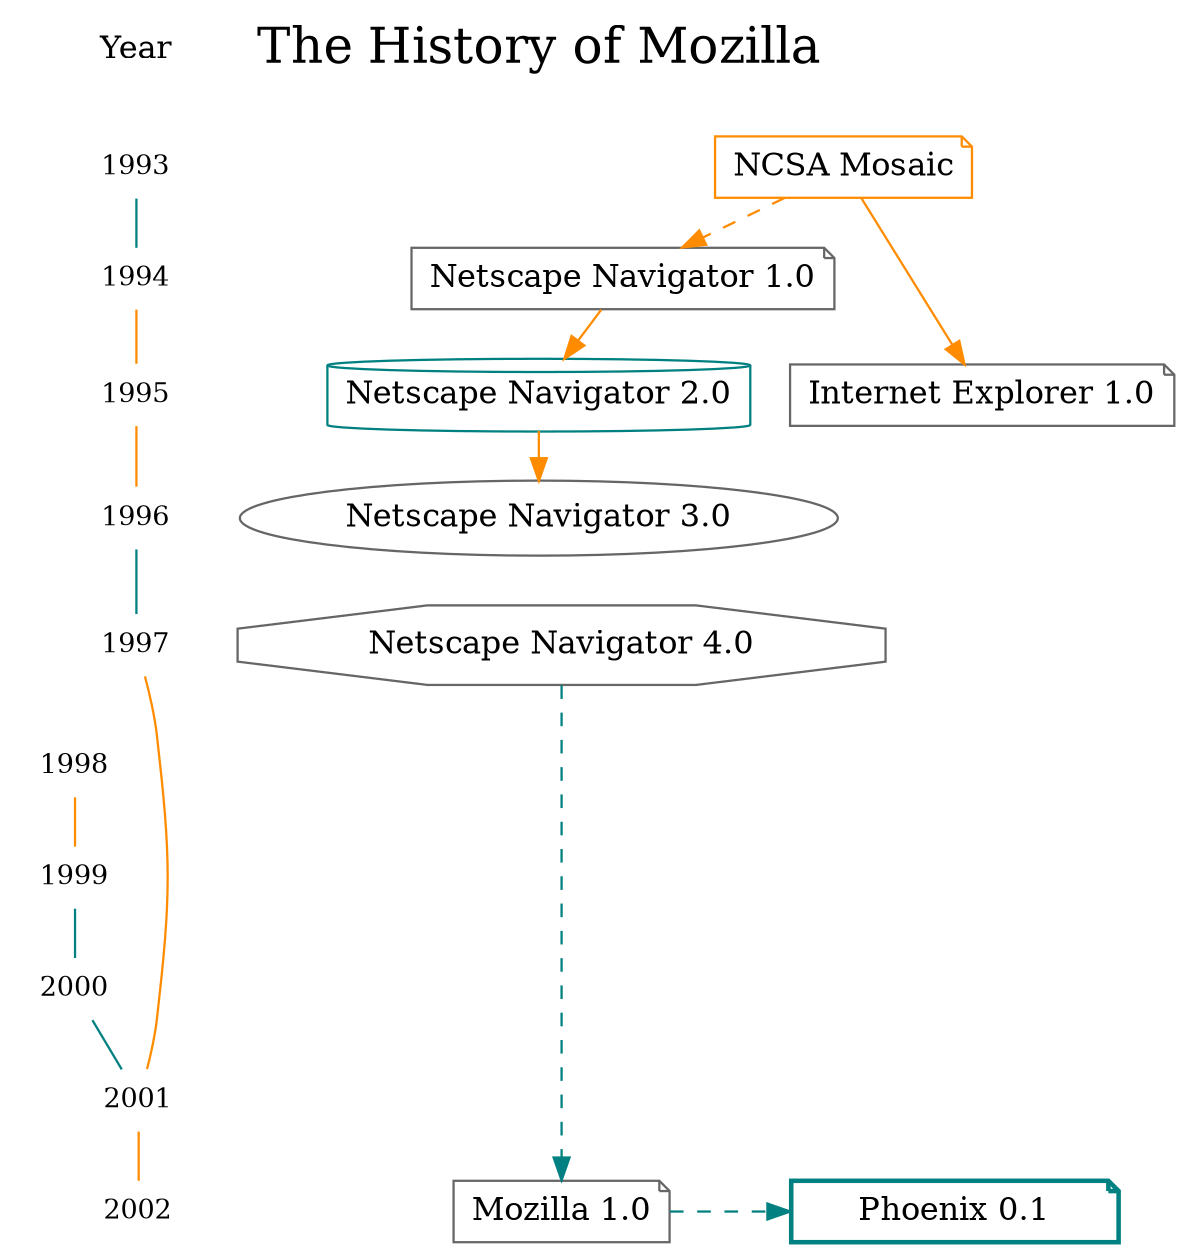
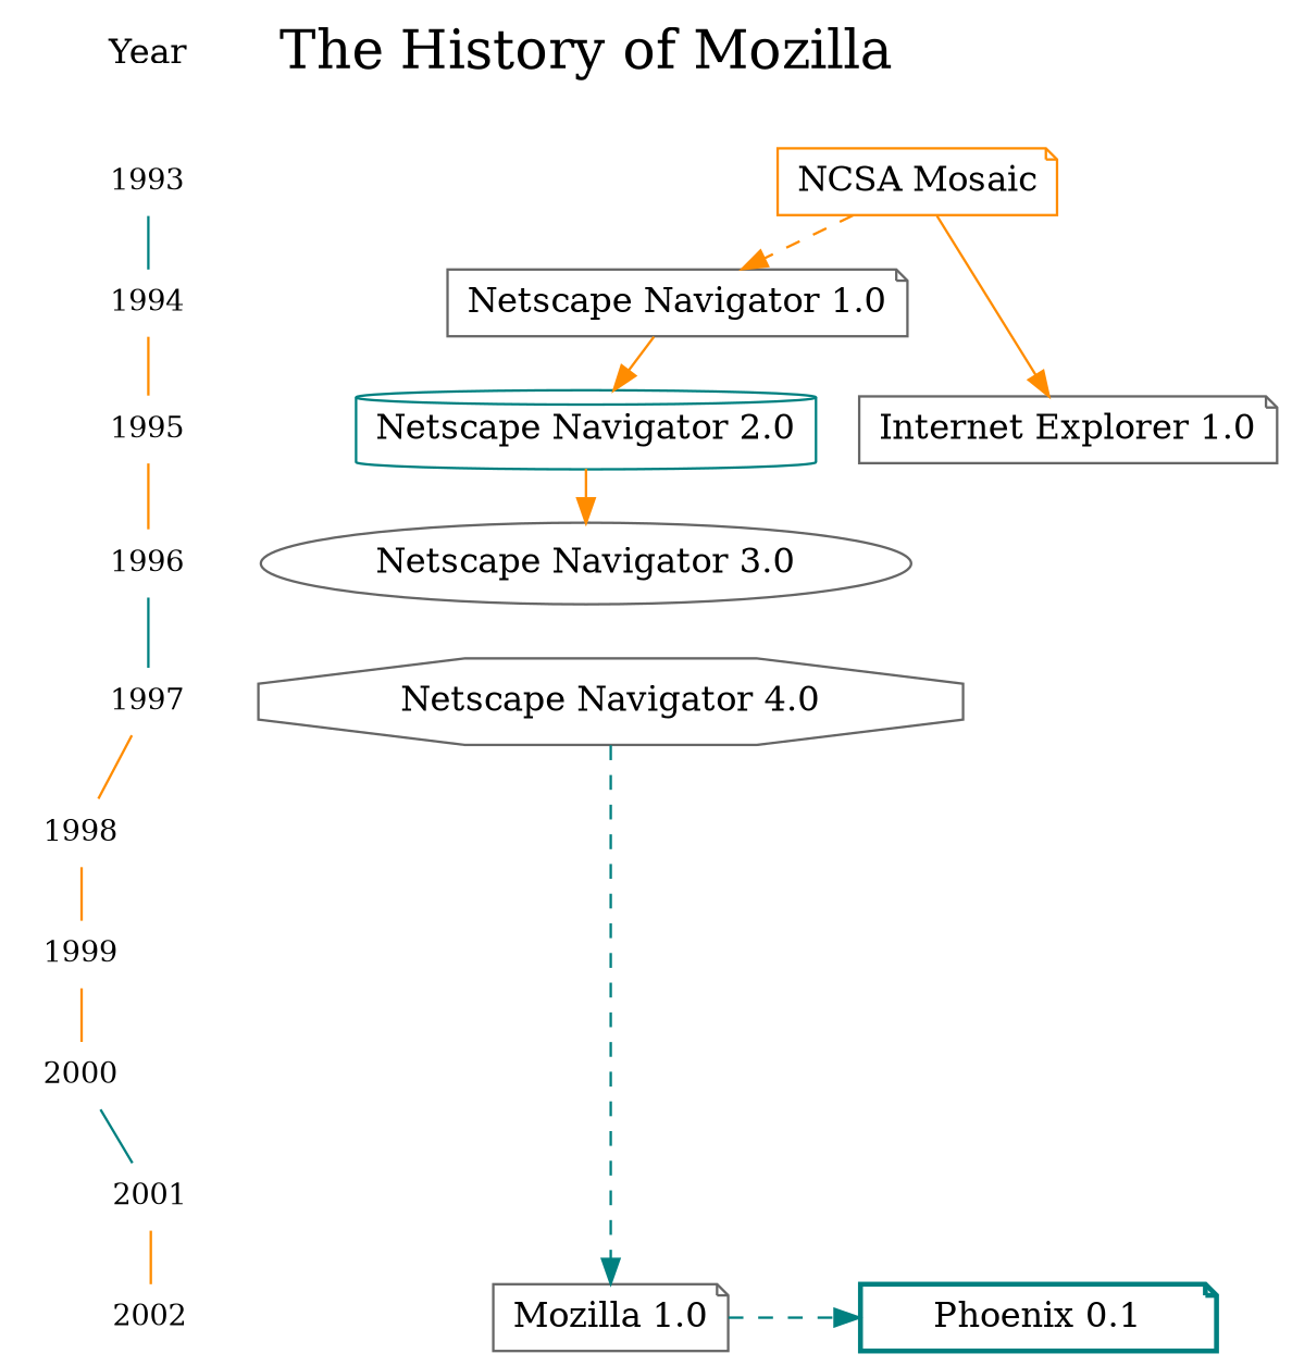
  digraph {
    ranksep=0.3
    node [color=darkorange shape=plaintext fontsize=12]
    edge [color=darkorange arrowhead=none]
    Year [height=0.375 fontsize=""]
    "The History of Mozilla" [color=teal fontsize=22 height=0.375]
    1993 [height=0.375]
    1994 [height=0.375]
    1995 [height=0.375]
    1996 [height=0.375]
    1997 [color=teal height=0.375]
    1998 [color=teal height=0.375]
    1999 [height=0.375]
    2000 [height=0.375]
    2001 [height=0.375]
    2002 [color=gray40 height=0.375]
    "NCSA Mosaic" [height=0.375 shape=note fontsize=""]
    "Netscape Navigator 1.0" [color=gray40 height=0.375 shape=note fontsize=""]
    "Netscape Navigator 2.0" [color=teal height=0.375 shape=cylinder fontsize=""]
    "Netscape Navigator 3.0" [color=gray40 height=0.375 shape=ellipse fontsize=""]
    "Netscape Navigator 4.0" [color=gray40 height=0.375 shape=octagon fontsize=""]
    "Internet Explorer 1.0" [color=gray40 height=0.375 shape=note fontsize=""]
    "Mozilla 1.0" [color=gray40 height=0.375 shape=note fontsize=""]
    "Phoenix 0.1" [color=teal height=0.375 shape=note style=bold width=2.0 fontsize=""]
    subgraph sub_1 {
      Year
    }
    subgraph sub_2 {
      "The History of Mozilla"
    }
    subgraph sub_3 {
      1993
      1994
      1995
      1996
      1997
      1998
      1999
      2000
      2001
      2002
    }
    subgraph sub_4 {
      "NCSA Mosaic"
      "Netscape Navigator 1.0"
      "Netscape Navigator 2.0"
      "Netscape Navigator 3.0"
      "Netscape Navigator 4.0"
      "Internet Explorer 1.0"
      "Mozilla 1.0"
    }
    subgraph sub_5 {
      "Phoenix 0.1"
    }
    subgraph sub_6 {
      Year
      "The History of Mozilla"
      1993
    }
    subgraph sub_7 {
      rank=same
      Year
      "The History of Mozilla"
    }
    subgraph sub_8 {
      rank=same
      1993
      "NCSA Mosaic"
    }
    subgraph sub_9 {
      rank=same
      1994
      "Netscape Navigator 1.0"
    }
    subgraph sub_10 {
      rank=same
      1995
      "Netscape Navigator 2.0"
      "Internet Explorer 1.0"
    }
    subgraph sub_11 {
      rank=same
      1996
      "Netscape Navigator 3.0"
    }
    subgraph sub_12 {
      rank=same
      1997
      "Netscape Navigator 4.0"
    }
    subgraph sub_13 {
      rank=same
      2002
      "Mozilla 1.0"
      "Phoenix 0.1"
    }
    subgraph sub_14 {
      "NCSA Mosaic"
      "Netscape Navigator 1.0"
      "Netscape Navigator 4.0"
      "Mozilla 1.0"
    }
    subgraph sub_15 {
      "Mozilla 1.0"
      "Phoenix 0.1"
    }
    Year -> "The History of Mozilla" [color=transparent arrowhead=""]
    Year -> 1993 [color=transparent arrowhead=""]
    1993 -> 1994 [color=teal]
    1994 -> 1995
    1995 -> 1996
    1996 -> 1997 [color=teal]
-   1997 -> 2001
+   1997 -> 1998
    1998 -> 1999
-   1999 -> 2000 [color=teal]
+   1999 -> 2000
    2000 -> 2001 [color=teal]
    2001 -> 2002
    "NCSA Mosaic" -> "Netscape Navigator 1.0" [style=dashed arrowhead=""]
    "NCSA Mosaic" -> "Internet Explorer 1.0" [arrowhead=""]
    "Netscape Navigator 1.0" -> "Netscape Navigator 2.0" [arrowhead=""]
    "Netscape Navigator 2.0" -> "Netscape Navigator 3.0" [arrowhead=""]
    "Netscape Navigator 4.0" -> "Mozilla 1.0" [color=teal style=dashed arrowhead=""]
    "Mozilla 1.0" -> "Phoenix 0.1" [color=teal minlen=3 style=dashed arrowhead=""]
  }
